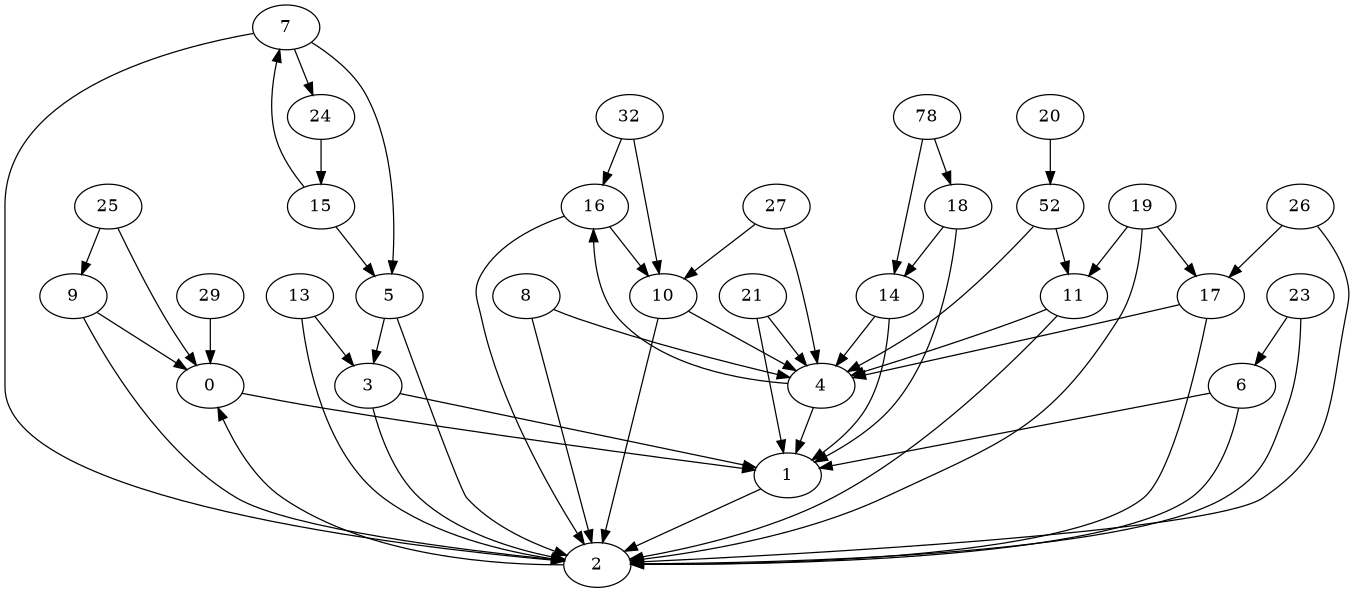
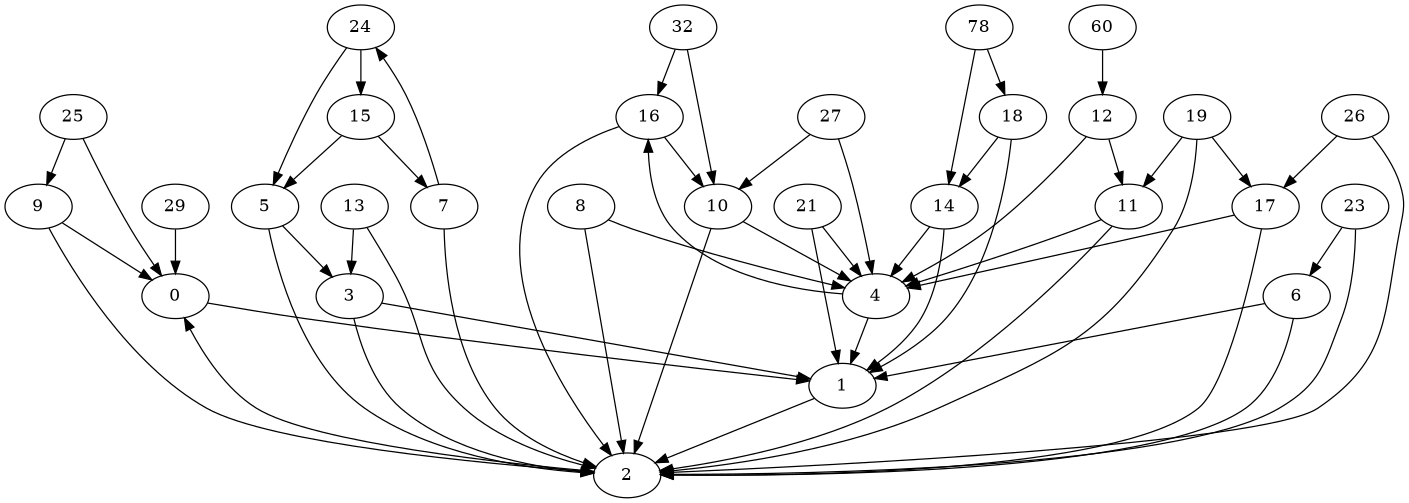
  digraph {
    n1 [label=0]
    n2 [label=1]
    n3 [label=2]
    n4 [label=3]
    n5 [label=4]
    n6 [label=16]
    n7 [label=5]
    n8 [label=6]
    n9 [label=7]
    n10 [label=24]
    n11 [label=8]
    n12 [label=9]
    n13 [label=10]
    n14 [label=11]
-   n15 [label=52]
+   n15 [label=12]
    n16 [label=13]
    n17 [label=14]
    n18 [label=15]
    n19 [label=17]
    n20 [label=18]
    n21 [label=19]
-   n22 [label=20]
+   n22 [label=60]
    n23 [label=21]
    n24 [label=32]
    n25 [label=23]
    n26 [label=25]
    n27 [label=26]
    n28 [label=27]
    n29 [label=78]
    n30 [label=29]
    n1 -> n2
    n2 -> n3
    n3 -> n1
    n4 -> n2
    n4 -> n3
    n5 -> n2
    n5 -> n6
    n6 -> n3
    n6 -> n13
    n7 -> n3
    n7 -> n4
    n8 -> n2
    n8 -> n3
    n9 -> n3
-   n9 -> n7
+   n10 -> n7
    n9 -> n10
    n10 -> n18
    n11 -> n3
    n11 -> n5
    n12 -> n1
    n12 -> n3
    n13 -> n3
    n13 -> n5
    n14 -> n3
    n14 -> n5
    n15 -> n5
    n15 -> n14
    n16 -> n3
    n16 -> n4
    n17 -> n2
    n17 -> n5
    n18 -> n7
    n18 -> n9
    n19 -> n3
    n19 -> n5
    n20 -> n2
    n20 -> n17
    n21 -> n3
    n21 -> n14
    n21 -> n19
    n22 -> n15
    n23 -> n2
    n23 -> n5
    n24 -> n6
    n24 -> n13
    n25 -> n3
    n25 -> n8
    n26 -> n1
    n26 -> n12
    n27 -> n3
    n27 -> n19
    n28 -> n5
    n28 -> n13
    n29 -> n17
    n29 -> n20
    n30 -> n1
  }
